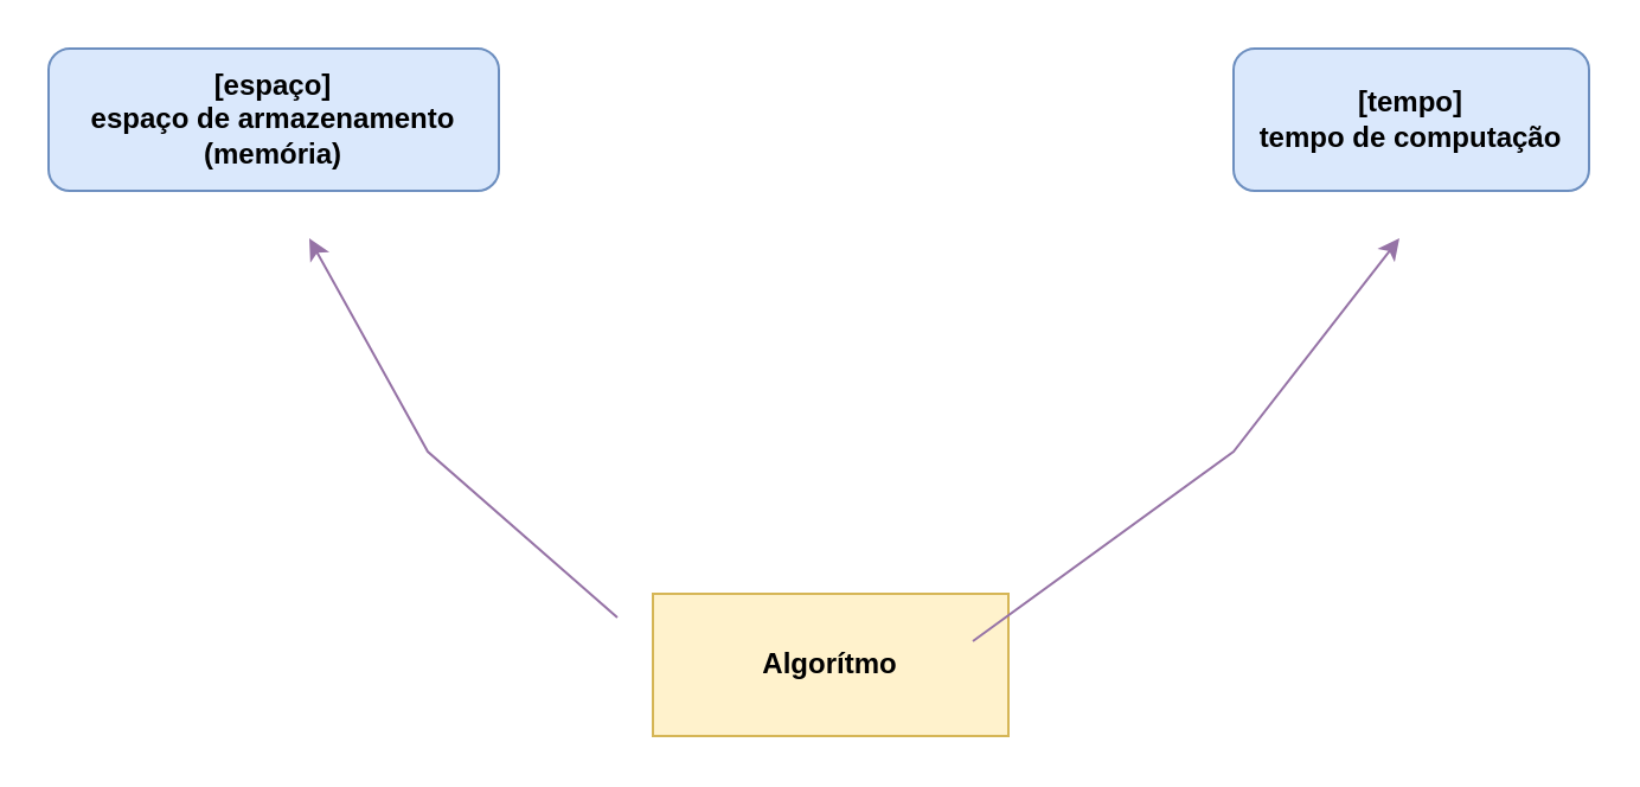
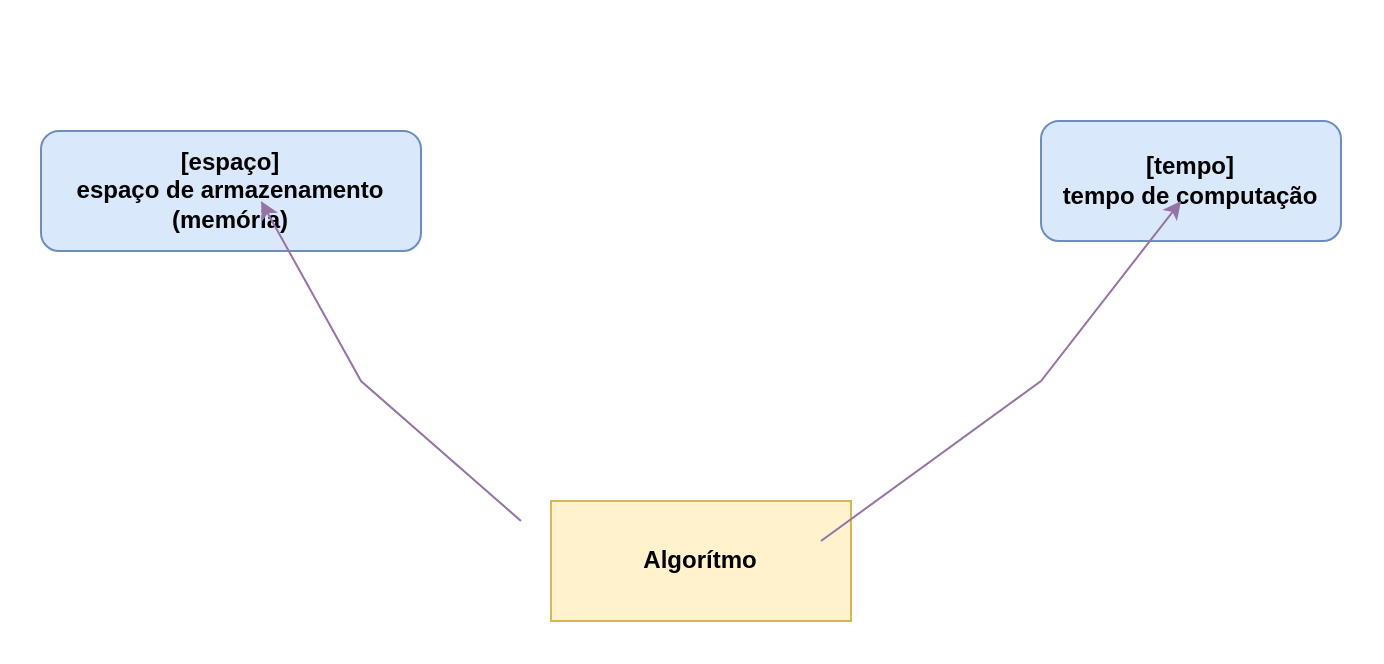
  <mxCell id="0" />
  <mxCell id="1" parent="0" />
  <mxCell id="2" value="&lt;b&gt;Algorítmo&lt;/b&gt;" style="rounded=0;whiteSpace=wrap;html=1;fillColor=#fff2cc;strokeColor=#d6b656;" vertex="1" parent="1"><mxGeometry x="275" y="250" width="150" height="60" as="geometry" /></mxCell>
- <mxCell id="3" value="&lt;b&gt;[tempo]&lt;br&gt;tempo de computação&lt;/b&gt;" style="rounded=1;whiteSpace=wrap;html=1;fillColor=#dae8fc;strokeColor=#6c8ebf;" vertex="1" parent="1"><mxGeometry x="520" y="20" width="150" height="60" as="geometry" /></mxCell>
- <mxCell id="4" value="&lt;b&gt;[espaço]&lt;br&gt;espaço de armazenamento (memória)&lt;br&gt;&lt;/b&gt;" style="rounded=1;whiteSpace=wrap;html=1;fillColor=#dae8fc;strokeColor=#6c8ebf;" vertex="1" parent="1"><mxGeometry x="20" y="20" width="190" height="60" as="geometry" /></mxCell>
+ <mxCell id="3" value="&lt;b&gt;[tempo]&lt;br&gt;tempo de computação&lt;/b&gt;" style="rounded=1;whiteSpace=wrap;html=1;fillColor=#dae8fc;strokeColor=#6c8ebf;" vertex="1" parent="1"><mxGeometry x="520" y="60" width="150" height="60" as="geometry" /></mxCell>
+ <mxCell id="4" value="&lt;b&gt;[espaço]&lt;br&gt;espaço de armazenamento (memória)&lt;br&gt;&lt;/b&gt;" style="rounded=1;whiteSpace=wrap;html=1;fillColor=#dae8fc;strokeColor=#6c8ebf;" vertex="1" parent="1"><mxGeometry x="20" y="65" width="190" height="60" as="geometry" /></mxCell>
  <mxCell id="5" value="" style="endArrow=classic;html=1;rounded=0;fillColor=#e1d5e7;strokeColor=#9673a6;" edge="1" parent="1"><mxGeometry width="50" height="50" relative="1" as="geometry"><mxPoint x="260" y="260" as="sourcePoint" /><mxPoint x="130" y="100" as="targetPoint" /><Array as="points"><mxPoint x="180" y="190" /></Array></mxGeometry></mxCell>
  <mxCell id="6" value="" style="endArrow=classic;html=1;rounded=0;fillColor=#e1d5e7;strokeColor=#9673a6;" edge="1" parent="1"><mxGeometry width="50" height="50" relative="1" as="geometry"><mxPoint x="410" y="270" as="sourcePoint" /><mxPoint x="590" y="100" as="targetPoint" /><Array as="points"><mxPoint x="520" y="190" /></Array></mxGeometry></mxCell>
